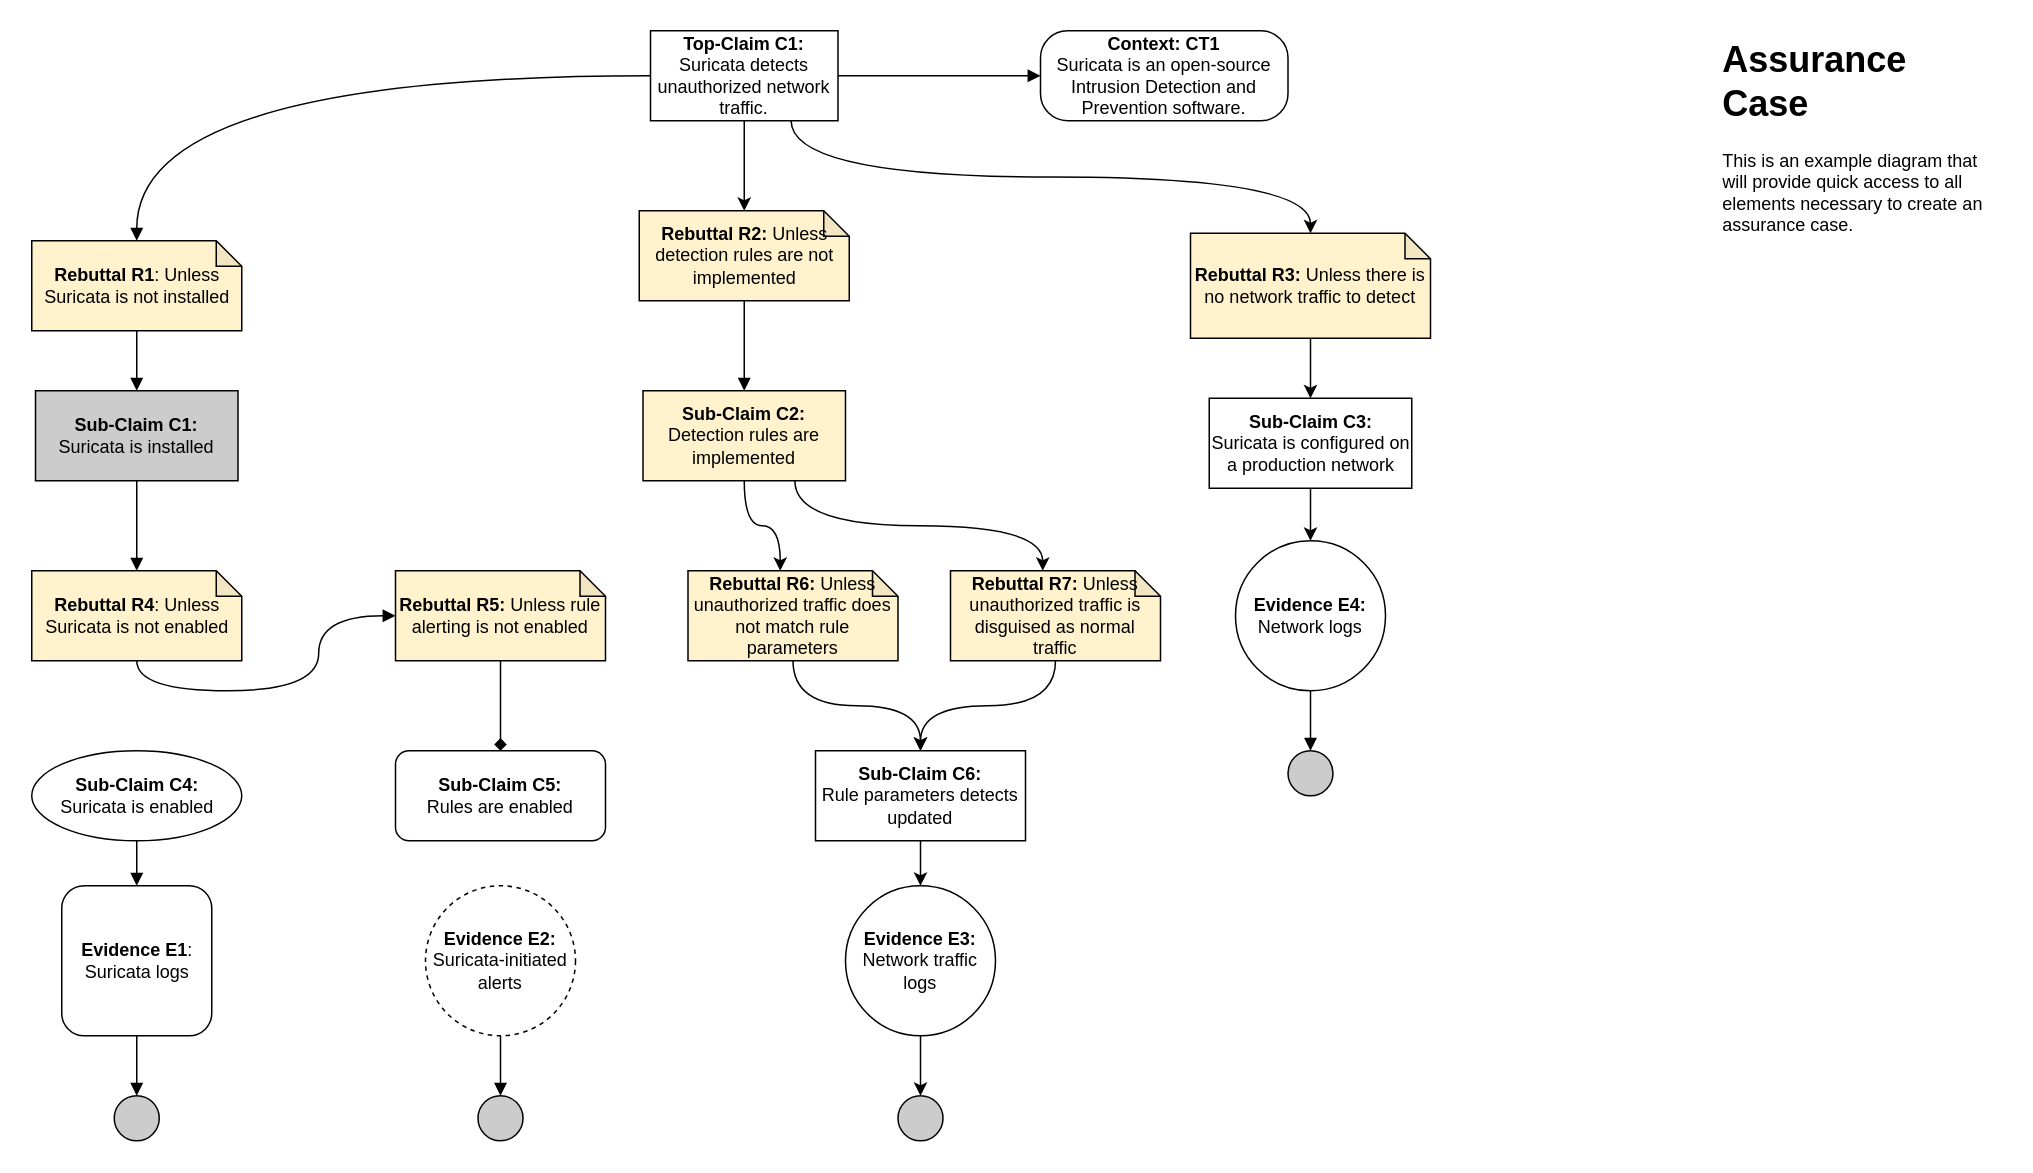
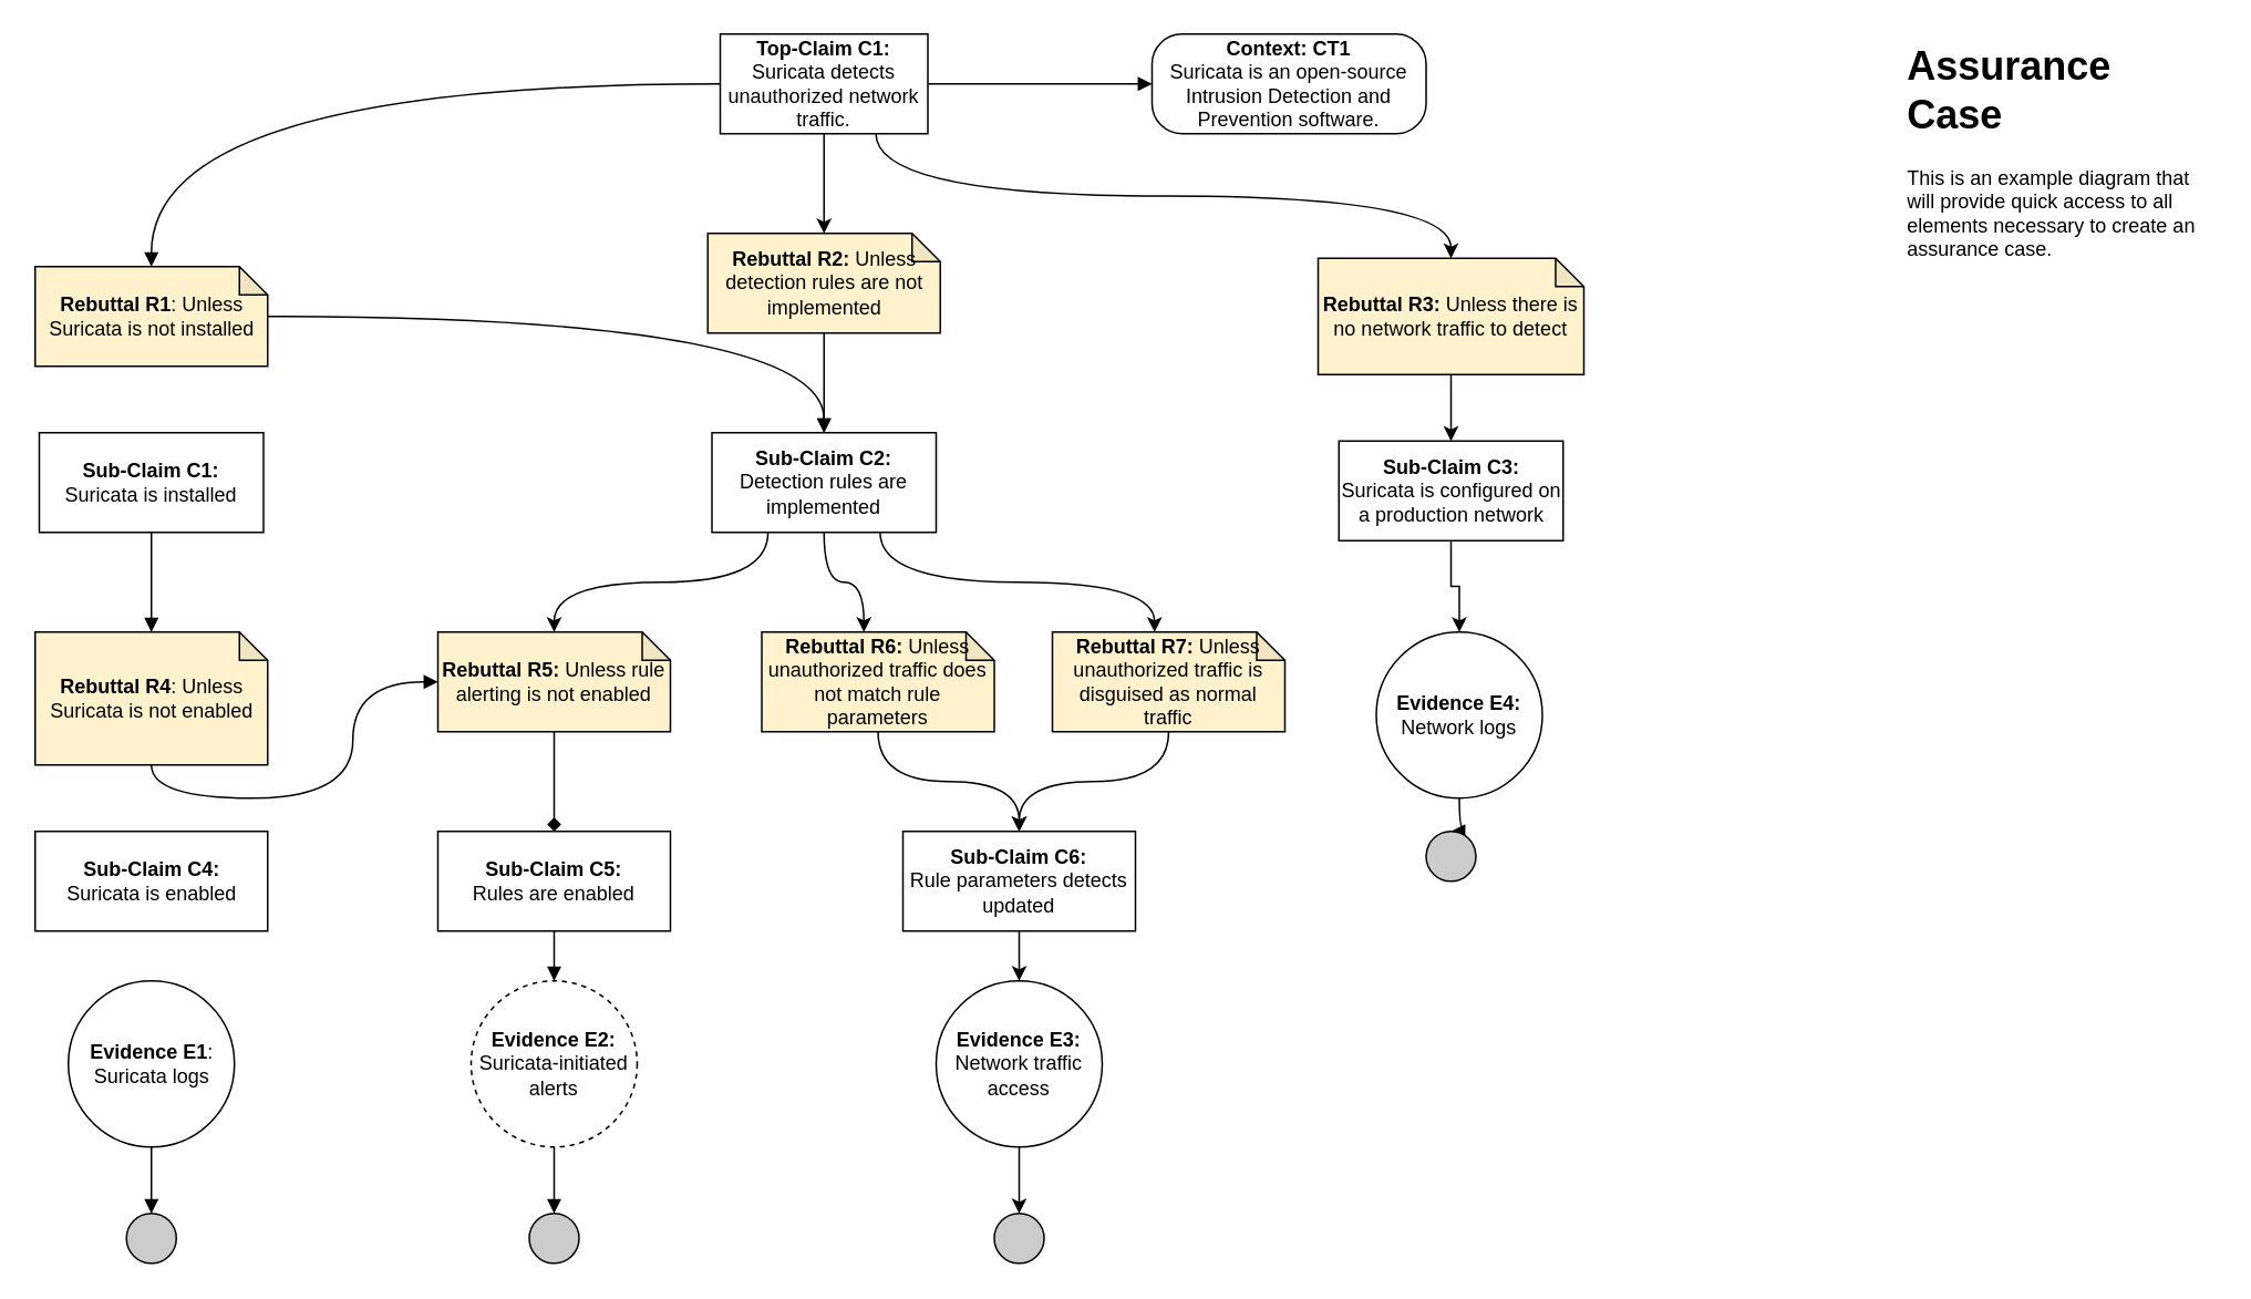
  <mxCell id="0" />
  <mxCell id="1" parent="0" />
  <mxCell id="2" value="&lt;h1&gt;Assurance Case&lt;/h1&gt;&lt;p&gt;This is an example diagram that will provide quick access to all elements necessary to create an assurance case.&lt;/p&gt;" style="text;html=1;strokeColor=none;fillColor=none;spacing=5;spacingTop=-20;whiteSpace=wrap;overflow=hidden;rounded=0;" parent="1" vertex="1"><mxGeometry x="1143" y="20" width="190" height="150" as="geometry" /></mxCell>
  <mxCell id="3" style="edgeStyle=orthogonalEdgeStyle;rounded=0;orthogonalLoop=1;jettySize=auto;html=1;exitX=1;exitY=0.5;exitDx=0;exitDy=0;entryX=0;entryY=0.5;entryDx=0;entryDy=0;endArrow=block;endFill=1;" parent="1" source="6" target="7" edge="1"><mxGeometry relative="1" as="geometry" /></mxCell>
  <mxCell id="4" value="" style="edgeStyle=orthogonalEdgeStyle;rounded=0;orthogonalLoop=1;jettySize=auto;html=1;endArrow=block;endFill=1;curved=1;" parent="1" source="6" target="9" edge="1"><mxGeometry relative="1" as="geometry" /></mxCell>
  <mxCell id="5" style="edgeStyle=orthogonalEdgeStyle;rounded=0;orthogonalLoop=1;jettySize=auto;html=1;curved=1;exitX=0.5;exitY=1;exitDx=0;exitDy=0;" edge="1" parent="1" source="6" target="23"><mxGeometry relative="1" as="geometry"><mxPoint x="283" y="100" as="sourcePoint" /></mxGeometry></mxCell>
  <mxCell id="6" value="&lt;b&gt;Top-Claim C1:&lt;br&gt;&lt;/b&gt;Suricata detects unauthorized network traffic." style="rounded=0;whiteSpace=wrap;html=1;" parent="1" vertex="1"><mxGeometry x="433" y="20" width="125" height="60" as="geometry" /></mxCell>
  <mxCell id="7" value="&lt;b&gt;Context: CT1&lt;/b&gt;&lt;br&gt;Suricata is an open-source Intrusion Detection and Prevention software." style="rounded=1;whiteSpace=wrap;html=1;arcSize=30;" parent="1" vertex="1"><mxGeometry x="693" y="20" width="165" height="60" as="geometry" /></mxCell>
- <mxCell id="8" style="edgeStyle=orthogonalEdgeStyle;curved=1;rounded=0;orthogonalLoop=1;jettySize=auto;html=1;endArrow=block;endFill=1;" parent="1" source="9" target="11" edge="1"><mxGeometry relative="1" as="geometry" /></mxCell>
+ <mxCell id="8" style="edgeStyle=orthogonalEdgeStyle;curved=1;rounded=0;orthogonalLoop=1;jettySize=auto;html=1;endArrow=block;endFill=1;" parent="1" source="9" target="24" edge="1"><mxGeometry relative="1" as="geometry" /></mxCell>
  <mxCell id="9" value="&lt;b&gt;Rebuttal R1&lt;/b&gt;: Unless Suricata is not installed" style="shape=note;whiteSpace=wrap;html=1;backgroundOutline=1;darkOpacity=0.05;size=17;fillColor=#FFF2CC;" parent="1" vertex="1"><mxGeometry x="20.5" y="160" width="140" height="60" as="geometry" /></mxCell>
  <mxCell id="10" style="edgeStyle=orthogonalEdgeStyle;curved=1;rounded=0;orthogonalLoop=1;jettySize=auto;html=1;exitX=0.5;exitY=1;exitDx=0;exitDy=0;entryX=0.5;entryY=0;entryDx=0;entryDy=0;entryPerimeter=0;endArrow=block;endFill=1;" parent="1" source="11" target="13" edge="1"><mxGeometry relative="1" as="geometry" /></mxCell>
- <mxCell id="11" value="&lt;b&gt;Sub-Claim C1:&lt;br&gt;&lt;/b&gt;Suricata is installed" style="rounded=0;whiteSpace=wrap;html=1;fillColor=#cccccc;" parent="1" vertex="1"><mxGeometry x="23" y="260" width="135" height="60" as="geometry" /></mxCell>
+ <mxCell id="11" value="&lt;b&gt;Sub-Claim C1:&lt;br&gt;&lt;/b&gt;Suricata is installed" style="rounded=0;whiteSpace=wrap;html=1;" parent="1" vertex="1"><mxGeometry x="23" y="260" width="135" height="60" as="geometry" /></mxCell>
  <mxCell id="12" style="edgeStyle=orthogonalEdgeStyle;curved=1;rounded=0;orthogonalLoop=1;jettySize=auto;html=1;exitX=0.5;exitY=1;exitDx=0;exitDy=0;exitPerimeter=0;endArrow=block;endFill=1;" parent="1" source="13" target="27" edge="1"><mxGeometry relative="1" as="geometry" /></mxCell>
- <mxCell id="13" value="&lt;b&gt;Rebuttal R4&lt;/b&gt;: Unless Suricata is not enabled" style="shape=note;whiteSpace=wrap;html=1;backgroundOutline=1;darkOpacity=0.05;size=17;fillColor=#FFF2CC;" parent="1" vertex="1"><mxGeometry x="20.5" y="380" width="140" height="60" as="geometry" /></mxCell>
- <mxCell id="14" style="edgeStyle=orthogonalEdgeStyle;curved=1;rounded=0;orthogonalLoop=1;jettySize=auto;html=1;exitX=0.5;exitY=1;exitDx=0;exitDy=0;entryX=0.5;entryY=0;entryDx=0;entryDy=0;endArrow=block;endFill=1;" parent="1" source="16" target="18" edge="1"><mxGeometry relative="1" as="geometry" /></mxCell>
- <mxCell id="16" value="&lt;b&gt;Sub-Claim C4:&lt;br&gt;&lt;/b&gt;Suricata is enabled" style="ellipse;whiteSpace=wrap;html=1;" parent="1" vertex="1"><mxGeometry x="20.5" y="500" width="140" height="60" as="geometry" /></mxCell>
+ <mxCell id="13" value="&lt;b&gt;Rebuttal R4&lt;/b&gt;: Unless Suricata is not enabled" style="shape=note;whiteSpace=wrap;html=1;backgroundOutline=1;darkOpacity=0.05;size=17;fillColor=#FFF2CC;" parent="1" vertex="1"><mxGeometry x="20.5" y="380" width="140" height="80" as="geometry" /></mxCell>
+ <mxCell id="15" style="rounded=0;orthogonalLoop=1;jettySize=auto;html=1;entryX=0.5;entryY=0;entryDx=0;entryDy=0;endArrow=block;endFill=1;exitX=0.5;exitY=1;exitDx=0;exitDy=0;" parent="1" source="36" target="20" edge="1"><mxGeometry relative="1" as="geometry" /></mxCell>
+ <mxCell id="16" value="&lt;b&gt;Sub-Claim C4:&lt;br&gt;&lt;/b&gt;Suricata is enabled" style="rounded=0;whiteSpace=wrap;html=1;" parent="1" vertex="1"><mxGeometry x="20.5" y="500" width="140" height="60" as="geometry" /></mxCell>
  <mxCell id="17" style="edgeStyle=orthogonalEdgeStyle;curved=1;rounded=0;orthogonalLoop=1;jettySize=auto;html=1;entryX=0.5;entryY=0;entryDx=0;entryDy=0;endArrow=block;endFill=1;" parent="1" source="18" target="21" edge="1"><mxGeometry relative="1" as="geometry" /></mxCell>
- <mxCell id="18" value="&lt;b&gt;Evidence E1&lt;/b&gt;:&lt;br&gt;Suricata logs" style="whiteSpace=wrap;html=1;aspect=fixed;fillColor=#ffffff;rounded=1;" parent="1" vertex="1"><mxGeometry x="40.5" y="590" width="100" height="100" as="geometry" /></mxCell>
+ <mxCell id="18" value="&lt;b&gt;Evidence E1&lt;/b&gt;:&lt;br&gt;Suricata logs" style="ellipse;whiteSpace=wrap;html=1;aspect=fixed;fillColor=#ffffff;rounded=0;" parent="1" vertex="1"><mxGeometry x="40.5" y="590" width="100" height="100" as="geometry" /></mxCell>
  <mxCell id="19" style="edgeStyle=orthogonalEdgeStyle;curved=1;rounded=0;orthogonalLoop=1;jettySize=auto;html=1;entryX=0.5;entryY=0;entryDx=0;entryDy=0;endArrow=block;endFill=1;" parent="1" source="20" target="22" edge="1"><mxGeometry relative="1" as="geometry" /></mxCell>
  <mxCell id="20" value="&lt;b&gt;Evidence E2:&lt;/b&gt;&lt;br&gt;Suricata-initiated alerts" style="ellipse;whiteSpace=wrap;html=1;aspect=fixed;fillColor=#ffffff;rounded=0;dashed=1;" parent="1" vertex="1"><mxGeometry x="283" y="590" width="100" height="100" as="geometry" /></mxCell>
  <mxCell id="21" value="" style="ellipse;whiteSpace=wrap;html=1;aspect=fixed;fillColor=#CCCCCC;" parent="1" vertex="1"><mxGeometry x="75.5" y="730" width="30" height="30" as="geometry" /></mxCell>
  <mxCell id="22" value="" style="ellipse;whiteSpace=wrap;html=1;aspect=fixed;fillColor=#CCCCCC;" parent="1" vertex="1"><mxGeometry x="318" y="730" width="30" height="30" as="geometry" /></mxCell>
  <mxCell id="23" value="&lt;b&gt;Rebuttal R2:&lt;/b&gt; Unless detection rules are not implemented" style="shape=note;whiteSpace=wrap;html=1;backgroundOutline=1;darkOpacity=0.05;size=17;fillColor=#FFF2CC;" vertex="1" parent="1"><mxGeometry x="425.5" y="140" width="140" height="60" as="geometry" /></mxCell>
- <mxCell id="24" value="&lt;b&gt;Sub-Claim C2:&lt;br&gt;&lt;/b&gt;Detection rules are implemented" style="rounded=0;whiteSpace=wrap;html=1;fillColor=#fff2cc;" vertex="1" parent="1"><mxGeometry x="428" y="260" width="135" height="60" as="geometry" /></mxCell>
+ <mxCell id="24" value="&lt;b&gt;Sub-Claim C2:&lt;br&gt;&lt;/b&gt;Detection rules are implemented" style="rounded=0;whiteSpace=wrap;html=1;" vertex="1" parent="1"><mxGeometry x="428" y="260" width="135" height="60" as="geometry" /></mxCell>
  <mxCell id="25" style="edgeStyle=orthogonalEdgeStyle;curved=1;rounded=0;orthogonalLoop=1;jettySize=auto;html=1;entryX=0.5;entryY=0;entryDx=0;entryDy=0;endArrow=block;endFill=1;" edge="1" parent="1" source="23" target="24"><mxGeometry relative="1" as="geometry"><mxPoint x="339.47" y="215" as="sourcePoint" /><mxPoint x="385.97" y="255" as="targetPoint" /></mxGeometry></mxCell>
  <mxCell id="26" style="edgeStyle=orthogonalEdgeStyle;rounded=0;orthogonalLoop=1;jettySize=auto;html=1;exitX=0.5;exitY=1;exitDx=0;exitDy=0;exitPerimeter=0;entryX=0.5;entryY=0;entryDx=0;entryDy=0;endArrow=diamond;" edge="1" parent="1" source="27" target="36"><mxGeometry relative="1" as="geometry" /></mxCell>
  <mxCell id="27" value="&lt;b&gt;Rebuttal R5:&lt;/b&gt; Unless rule alerting is not enabled" style="shape=note;whiteSpace=wrap;html=1;backgroundOutline=1;darkOpacity=0.05;size=17;fillColor=#FFF2CC;" vertex="1" parent="1"><mxGeometry x="263" y="380" width="140" height="60" as="geometry" /></mxCell>
+ <mxCell id="28" style="edgeStyle=orthogonalEdgeStyle;rounded=0;orthogonalLoop=1;jettySize=auto;html=1;exitX=0.25;exitY=1;exitDx=0;exitDy=0;entryX=0.5;entryY=0;entryDx=0;entryDy=0;entryPerimeter=0;curved=1;" edge="1" parent="1" source="24" target="27"><mxGeometry relative="1" as="geometry" /></mxCell>
  <mxCell id="29" style="edgeStyle=orthogonalEdgeStyle;rounded=0;orthogonalLoop=1;jettySize=auto;html=1;exitX=0.5;exitY=1;exitDx=0;exitDy=0;exitPerimeter=0;entryX=0.5;entryY=0;entryDx=0;entryDy=0;" edge="1" parent="1" source="30" target="35"><mxGeometry relative="1" as="geometry" /></mxCell>
  <mxCell id="30" value="&lt;b&gt;Rebuttal R3:&lt;/b&gt; Unless there is no network traffic to detect" style="shape=note;whiteSpace=wrap;html=1;backgroundOutline=1;darkOpacity=0.05;size=17;fillColor=#FFF2CC;" vertex="1" parent="1"><mxGeometry x="793" y="155" width="160" height="70" as="geometry" /></mxCell>
  <mxCell id="31" style="edgeStyle=orthogonalEdgeStyle;rounded=0;orthogonalLoop=1;jettySize=auto;html=1;exitX=0.5;exitY=1;exitDx=0;exitDy=0;exitPerimeter=0;curved=1;" edge="1" parent="1" source="32" target="42"><mxGeometry relative="1" as="geometry" /></mxCell>
  <mxCell id="32" value="&lt;b&gt;Rebuttal R6: &lt;/b&gt;Unless unauthorized traffic does not match rule parameters" style="shape=note;whiteSpace=wrap;html=1;backgroundOutline=1;darkOpacity=0.05;size=17;fillColor=#FFF2CC;" vertex="1" parent="1"><mxGeometry x="458" y="380" width="140" height="60" as="geometry" /></mxCell>
  <mxCell id="33" style="edgeStyle=orthogonalEdgeStyle;rounded=0;orthogonalLoop=1;jettySize=auto;html=1;exitX=0.5;exitY=1;exitDx=0;exitDy=0;entryX=0;entryY=0;entryDx=61.5;entryDy=0;entryPerimeter=0;curved=1;" edge="1" parent="1" source="24" target="32"><mxGeometry relative="1" as="geometry" /></mxCell>
  <mxCell id="34" style="edgeStyle=orthogonalEdgeStyle;rounded=0;orthogonalLoop=1;jettySize=auto;html=1;exitX=0.5;exitY=1;exitDx=0;exitDy=0;entryX=0.5;entryY=0;entryDx=0;entryDy=0;" edge="1" parent="1" source="35" target="39"><mxGeometry relative="1" as="geometry" /></mxCell>
  <mxCell id="35" value="&lt;b&gt;Sub-Claim C3:&lt;br&gt;&lt;/b&gt;Suricata is configured on a production network" style="rounded=0;whiteSpace=wrap;html=1;" vertex="1" parent="1"><mxGeometry x="805.5" y="265" width="135" height="60" as="geometry" /></mxCell>
- <mxCell id="36" value="&lt;b&gt;Sub-Claim C5:&lt;br&gt;&lt;/b&gt;Rules are enabled" style="whiteSpace=wrap;html=1;rounded=1;" vertex="1" parent="1"><mxGeometry x="263" y="500" width="140" height="60" as="geometry" /></mxCell>
+ <mxCell id="36" value="&lt;b&gt;Sub-Claim C5:&lt;br&gt;&lt;/b&gt;Rules are enabled" style="rounded=0;whiteSpace=wrap;html=1;" vertex="1" parent="1"><mxGeometry x="263" y="500" width="140" height="60" as="geometry" /></mxCell>
  <mxCell id="37" style="edgeStyle=orthogonalEdgeStyle;rounded=0;orthogonalLoop=1;jettySize=auto;html=1;exitX=0.75;exitY=1;exitDx=0;exitDy=0;entryX=0.5;entryY=0;entryDx=0;entryDy=0;entryPerimeter=0;curved=1;" edge="1" parent="1" source="6" target="30"><mxGeometry relative="1" as="geometry" /></mxCell>
  <mxCell id="38" style="edgeStyle=orthogonalEdgeStyle;curved=1;rounded=0;orthogonalLoop=1;jettySize=auto;html=1;entryX=0.5;entryY=0;entryDx=0;entryDy=0;endArrow=block;endFill=1;" edge="1" parent="1" source="39" target="40"><mxGeometry relative="1" as="geometry" /></mxCell>
- <mxCell id="39" value="&lt;b&gt;Evidence E4:&lt;/b&gt;&lt;br&gt;Network logs" style="ellipse;whiteSpace=wrap;html=1;aspect=fixed;fillColor=#ffffff;rounded=0;" vertex="1" parent="1"><mxGeometry x="823" y="360" width="100" height="100" as="geometry" /></mxCell>
+ <mxCell id="39" value="&lt;b&gt;Evidence E4:&lt;/b&gt;&lt;br&gt;Network logs" style="ellipse;whiteSpace=wrap;html=1;aspect=fixed;fillColor=#ffffff;rounded=0;" vertex="1" parent="1"><mxGeometry x="828" y="380" width="100" height="100" as="geometry" /></mxCell>
  <mxCell id="40" value="" style="ellipse;whiteSpace=wrap;html=1;aspect=fixed;fillColor=#CCCCCC;" vertex="1" parent="1"><mxGeometry x="858" y="500" width="30" height="30" as="geometry" /></mxCell>
  <mxCell id="41" style="edgeStyle=orthogonalEdgeStyle;rounded=0;orthogonalLoop=1;jettySize=auto;html=1;exitX=0.5;exitY=1;exitDx=0;exitDy=0;entryX=0.5;entryY=0;entryDx=0;entryDy=0;" edge="1" parent="1" source="42" target="44"><mxGeometry relative="1" as="geometry" /></mxCell>
  <mxCell id="42" value="&lt;b&gt;Sub-Claim C6:&lt;br&gt;&lt;/b&gt;Rule parameters detects updated" style="rounded=0;whiteSpace=wrap;html=1;" vertex="1" parent="1"><mxGeometry x="543" y="500" width="140" height="60" as="geometry" /></mxCell>
  <mxCell id="43" style="edgeStyle=orthogonalEdgeStyle;rounded=0;orthogonalLoop=1;jettySize=auto;html=1;exitX=0.5;exitY=1;exitDx=0;exitDy=0;entryX=0.5;entryY=0;entryDx=0;entryDy=0;" edge="1" parent="1" source="44" target="45"><mxGeometry relative="1" as="geometry" /></mxCell>
- <mxCell id="44" value="&lt;b&gt;Evidence E3:&lt;/b&gt;&lt;br&gt;Network traffic logs" style="ellipse;whiteSpace=wrap;html=1;aspect=fixed;fillColor=#ffffff;rounded=0;" vertex="1" parent="1"><mxGeometry x="563" y="590" width="100" height="100" as="geometry" /></mxCell>
+ <mxCell id="44" value="&lt;b&gt;Evidence E3:&lt;/b&gt;&lt;br&gt;Network traffic access" style="ellipse;whiteSpace=wrap;html=1;aspect=fixed;fillColor=#ffffff;rounded=0;" vertex="1" parent="1"><mxGeometry x="563" y="590" width="100" height="100" as="geometry" /></mxCell>
  <mxCell id="45" value="" style="ellipse;whiteSpace=wrap;html=1;aspect=fixed;fillColor=#CCCCCC;" vertex="1" parent="1"><mxGeometry x="598" y="730" width="30" height="30" as="geometry" /></mxCell>
  <mxCell id="46" style="edgeStyle=orthogonalEdgeStyle;rounded=0;orthogonalLoop=1;jettySize=auto;html=1;exitX=0.5;exitY=1;exitDx=0;exitDy=0;exitPerimeter=0;entryX=0.5;entryY=0;entryDx=0;entryDy=0;curved=1;" edge="1" parent="1" source="47" target="42"><mxGeometry relative="1" as="geometry" /></mxCell>
  <mxCell id="47" value="&lt;b&gt;Rebuttal R7: &lt;/b&gt;Unless unauthorized traffic is disguised as normal traffic" style="shape=note;whiteSpace=wrap;html=1;backgroundOutline=1;darkOpacity=0.05;size=17;fillColor=#FFF2CC;" vertex="1" parent="1"><mxGeometry x="633" y="380" width="140" height="60" as="geometry" /></mxCell>
  <mxCell id="48" style="edgeStyle=orthogonalEdgeStyle;rounded=0;orthogonalLoop=1;jettySize=auto;html=1;exitX=0.75;exitY=1;exitDx=0;exitDy=0;entryX=0;entryY=0;entryDx=61.5;entryDy=0;entryPerimeter=0;curved=1;" edge="1" parent="1" source="24" target="47"><mxGeometry relative="1" as="geometry" /></mxCell>
